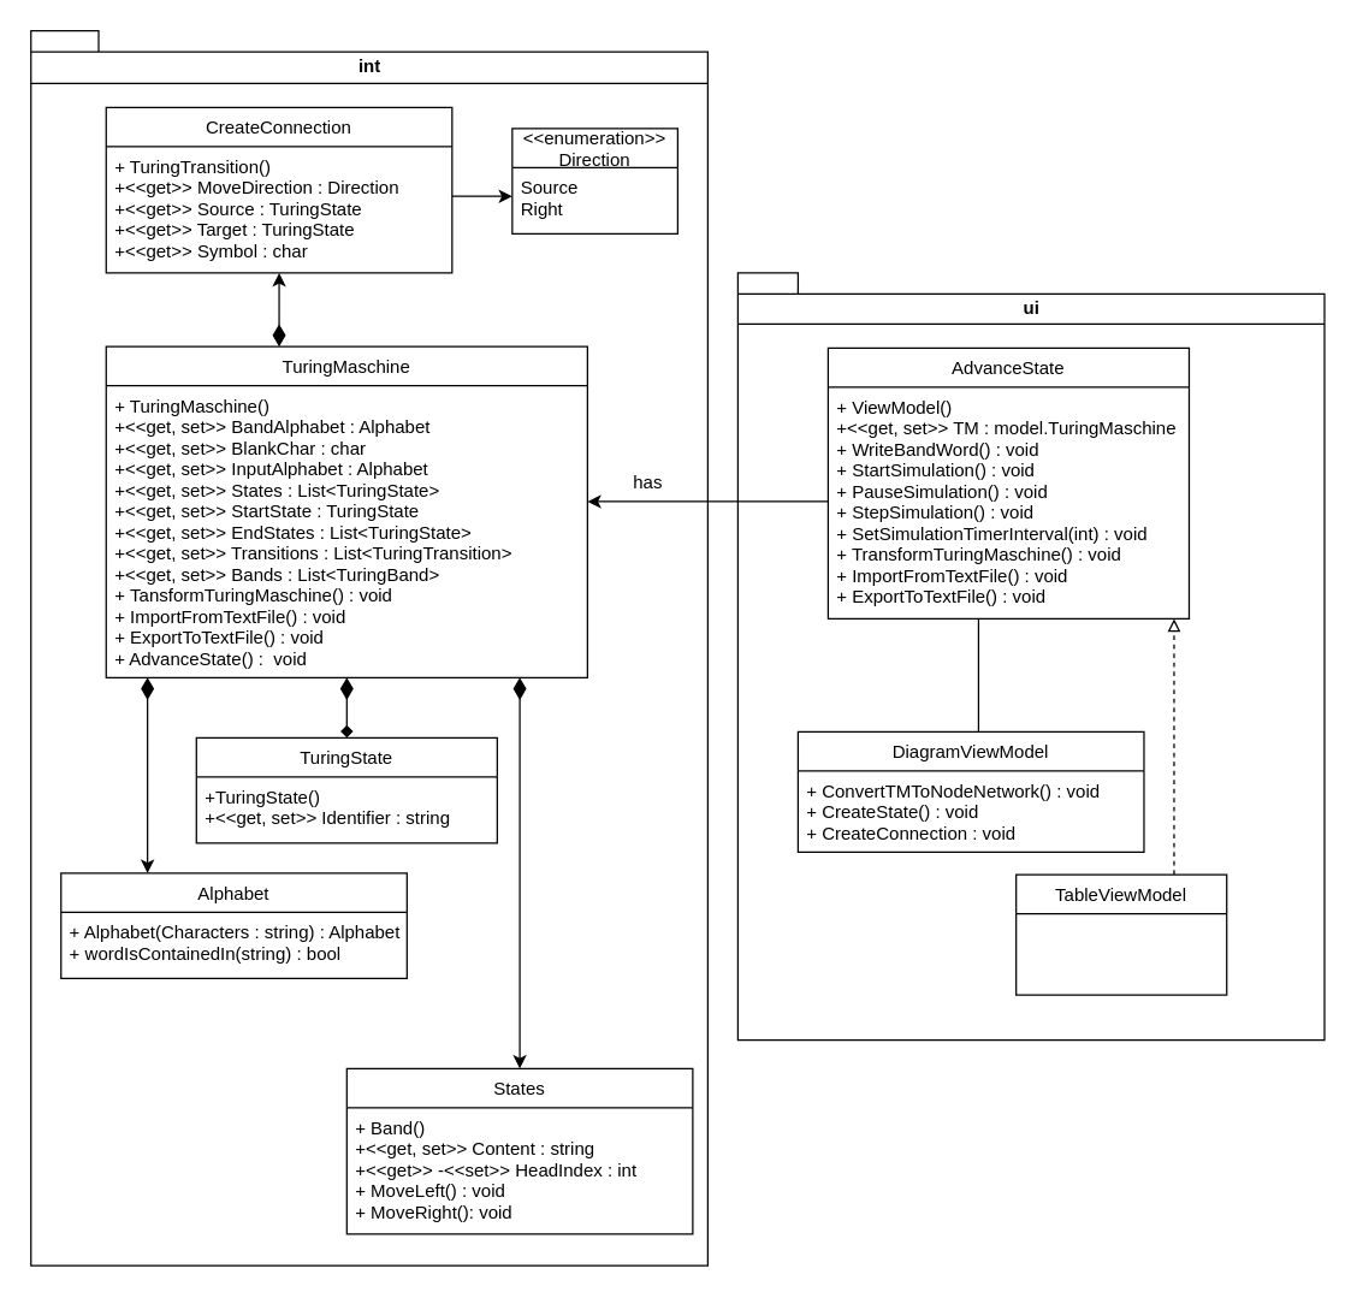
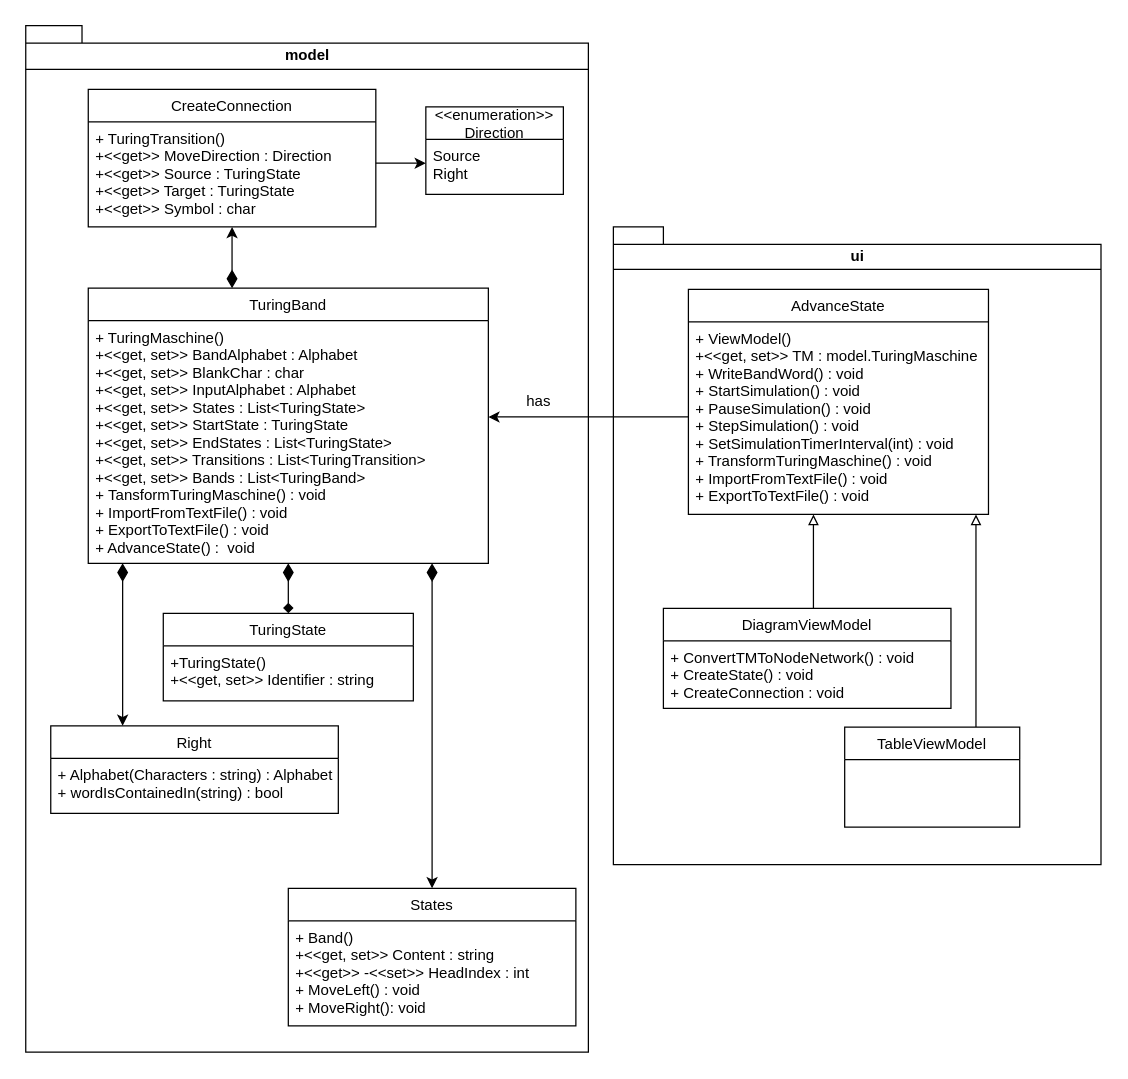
  <mxCell id="0" />
  <mxCell id="1" parent="0" />
- <mxCell id="2" value="int" style="shape=folder;fontStyle=1;spacingTop=10;tabWidth=40;tabHeight=14;tabPosition=left;html=1;strokeColor=default;verticalAlign=top;" vertex="1" parent="1"><mxGeometry x="20" y="20" width="450" height="821" as="geometry" /></mxCell>
+ <mxCell id="2" value="model" style="shape=folder;fontStyle=1;spacingTop=10;tabWidth=40;tabHeight=14;tabPosition=left;html=1;strokeColor=default;verticalAlign=top;" vertex="1" parent="1"><mxGeometry x="20" y="20" width="450" height="821" as="geometry" /></mxCell>
  <mxCell id="3" value="ui" style="shape=folder;fontStyle=1;spacingTop=10;tabWidth=40;tabHeight=14;tabPosition=left;html=1;strokeColor=default;verticalAlign=top;" vertex="1" parent="1"><mxGeometry x="490" y="181" width="390" height="510" as="geometry" /></mxCell>
  <mxCell id="4" value="AdvanceState" style="swimlane;fontStyle=0;childLayout=stackLayout;horizontal=1;startSize=26;fillColor=none;horizontalStack=0;resizeParent=1;resizeParentMax=0;resizeLast=0;collapsible=1;marginBottom=0;strokeColor=default;" vertex="1" parent="1"><mxGeometry x="550" y="231" width="240" height="180" as="geometry" /></mxCell>
  <mxCell id="5" value="+ ViewModel()&#10;+&lt;&lt;get, set&gt;&gt; TM : model.TuringMaschine&#10;+ WriteBandWord() : void&#10;+ StartSimulation() : void&#10;+ PauseSimulation() : void&#10;+ StepSimulation() : void&#10;+ SetSimulationTimerInterval(int) : void&#10;+ TransformTuringMaschine() : void&#10;+ ImportFromTextFile() : void&#10;+ ExportToTextFile() : void" style="text;strokeColor=none;fillColor=none;align=left;verticalAlign=top;spacingLeft=4;spacingRight=4;overflow=hidden;rotatable=0;points=[[0,0.5],[1,0.5]];portConstraint=eastwest;" vertex="1" parent="4"><mxGeometry y="26" width="240" height="154" as="geometry" /></mxCell>
  <mxCell id="6" style="edgeStyle=orthogonalEdgeStyle;rounded=0;orthogonalLoop=1;jettySize=auto;html=1;entryX=0.5;entryY=0;entryDx=0;entryDy=0;startArrow=diamondThin;startFill=1;startSize=12;endArrow=diamond;" edge="1" parent="1" source="9" target="11"><mxGeometry relative="1" as="geometry"><Array as="points"><mxPoint x="230" y="460" /><mxPoint x="230" y="460" /></Array></mxGeometry></mxCell>
  <mxCell id="7" style="edgeStyle=orthogonalEdgeStyle;rounded=0;orthogonalLoop=1;jettySize=auto;html=1;entryX=0.5;entryY=0;entryDx=0;entryDy=0;startArrow=diamondThin;startFill=1;startSize=12;" edge="1" parent="1" source="9" target="22"><mxGeometry relative="1" as="geometry"><Array as="points"><mxPoint x="345" y="580" /><mxPoint x="345" y="580" /></Array></mxGeometry></mxCell>
  <mxCell id="8" style="edgeStyle=orthogonalEdgeStyle;rounded=0;orthogonalLoop=1;jettySize=auto;html=1;startArrow=diamondThin;startFill=1;startSize=12;" edge="1" parent="1" source="9" target="24"><mxGeometry relative="1" as="geometry"><Array as="points"><mxPoint x="185" y="210" /><mxPoint x="185" y="210" /></Array></mxGeometry></mxCell>
- <mxCell id="9" value="TuringMaschine" style="swimlane;fontStyle=0;childLayout=stackLayout;horizontal=1;startSize=26;fillColor=none;horizontalStack=0;resizeParent=1;resizeParentMax=0;resizeLast=0;collapsible=1;marginBottom=0;strokeColor=default;" vertex="1" parent="1"><mxGeometry x="70" y="230" width="320" height="220" as="geometry" /></mxCell>
+ <mxCell id="9" value="TuringBand" style="swimlane;fontStyle=0;childLayout=stackLayout;horizontal=1;startSize=26;fillColor=none;horizontalStack=0;resizeParent=1;resizeParentMax=0;resizeLast=0;collapsible=1;marginBottom=0;strokeColor=default;" vertex="1" parent="1"><mxGeometry x="70" y="230" width="320" height="220" as="geometry" /></mxCell>
  <mxCell id="10" value="+ TuringMaschine()&#10;+&lt;&lt;get, set&gt;&gt; BandAlphabet : Alphabet &#10;+&lt;&lt;get, set&gt;&gt; BlankChar : char &#10;+&lt;&lt;get, set&gt;&gt; InputAlphabet : Alphabet &#10;+&lt;&lt;get, set&gt;&gt; States : List&lt;TuringState&gt; &#10;+&lt;&lt;get, set&gt;&gt; StartState : TuringState &#10;+&lt;&lt;get, set&gt;&gt; EndStates : List&lt;TuringState&gt; &#10;+&lt;&lt;get, set&gt;&gt; Transitions : List&lt;TuringTransition&gt; &#10;+&lt;&lt;get, set&gt;&gt; Bands : List&lt;TuringBand&gt; &#10;+ TansformTuringMaschine() : void&#10;+ ImportFromTextFile() : void&#10;+ ExportToTextFile() : void&#10;+ AdvanceState() :  void" style="text;strokeColor=none;fillColor=none;align=left;verticalAlign=top;spacingLeft=4;spacingRight=4;overflow=hidden;rotatable=0;points=[[0,0.5],[1,0.5]];portConstraint=eastwest;" vertex="1" parent="9"><mxGeometry y="26" width="320" height="194" as="geometry" /></mxCell>
  <mxCell id="11" value="TuringState" style="swimlane;fontStyle=0;childLayout=stackLayout;horizontal=1;startSize=26;fillColor=none;horizontalStack=0;resizeParent=1;resizeParentMax=0;resizeLast=0;collapsible=1;marginBottom=0;strokeColor=default;" vertex="1" parent="1"><mxGeometry x="130" y="490" width="200" height="70" as="geometry" /></mxCell>
  <mxCell id="12" value="+TuringState()&#10;+&lt;&lt;get, set&gt;&gt; Identifier : string" style="text;strokeColor=none;fillColor=none;align=left;verticalAlign=top;spacingLeft=4;spacingRight=4;overflow=hidden;rotatable=0;points=[[0,0.5],[1,0.5]];portConstraint=eastwest;" vertex="1" parent="11"><mxGeometry y="26" width="200" height="44" as="geometry" /></mxCell>
- <mxCell id="13" style="edgeStyle=orthogonalEdgeStyle;rounded=0;orthogonalLoop=1;jettySize=auto;html=1;startArrow=none;startFill=0;endArrow=none;endFill=0;startSize=12;" edge="1" parent="1" source="14" target="4"><mxGeometry relative="1" as="geometry"><Array as="points"><mxPoint x="650" y="461" /><mxPoint x="650" y="461" /></Array></mxGeometry></mxCell>
+ <mxCell id="13" style="edgeStyle=orthogonalEdgeStyle;rounded=0;orthogonalLoop=1;jettySize=auto;html=1;startArrow=none;startFill=0;endArrow=block;endFill=0;startSize=12;" edge="1" parent="1" source="14" target="4"><mxGeometry relative="1" as="geometry"><Array as="points"><mxPoint x="650" y="461" /><mxPoint x="650" y="461" /></Array></mxGeometry></mxCell>
  <mxCell id="14" value="DiagramViewModel" style="swimlane;fontStyle=0;childLayout=stackLayout;horizontal=1;startSize=26;fillColor=none;horizontalStack=0;resizeParent=1;resizeParentMax=0;resizeLast=0;collapsible=1;marginBottom=0;strokeColor=default;" vertex="1" parent="1"><mxGeometry x="530" y="486" width="230" height="80" as="geometry" /></mxCell>
  <mxCell id="15" value="+ ConvertTMToNodeNetwork() : void&#10;+ CreateState() : void&#10;+ CreateConnection : void" style="text;strokeColor=none;fillColor=none;align=left;verticalAlign=top;spacingLeft=4;spacingRight=4;overflow=hidden;rotatable=0;points=[[0,0.5],[1,0.5]];portConstraint=eastwest;" vertex="1" parent="14"><mxGeometry y="26" width="230" height="54" as="geometry" /></mxCell>
  <mxCell id="16" style="edgeStyle=orthogonalEdgeStyle;rounded=0;orthogonalLoop=1;jettySize=auto;html=1;startArrow=none;startFill=0;startSize=12;" edge="1" parent="1" source="5" target="10"><mxGeometry relative="1" as="geometry"><Array as="points"><mxPoint x="420" y="333" /><mxPoint x="420" y="333" /></Array></mxGeometry></mxCell>
  <mxCell id="17" value="has" style="text;html=1;align=center;verticalAlign=middle;resizable=0;points=[];autosize=1;strokeColor=none;fillColor=none;" vertex="1" parent="1"><mxGeometry x="415" y="311" width="30" height="20" as="geometry" /></mxCell>
- <mxCell id="18" style="edgeStyle=orthogonalEdgeStyle;rounded=0;orthogonalLoop=1;jettySize=auto;html=1;exitX=0.75;exitY=0;exitDx=0;exitDy=0;startArrow=none;startFill=0;startSize=12;endArrow=block;endFill=0;dashed=1;" edge="1" parent="1" source="19" target="4"><mxGeometry relative="1" as="geometry"><Array as="points"><mxPoint x="780" y="581" /></Array></mxGeometry></mxCell>
+ <mxCell id="18" style="edgeStyle=orthogonalEdgeStyle;rounded=0;orthogonalLoop=1;jettySize=auto;html=1;exitX=0.75;exitY=0;exitDx=0;exitDy=0;startArrow=none;startFill=0;startSize=12;endArrow=block;endFill=0;" edge="1" parent="1" source="19" target="4"><mxGeometry relative="1" as="geometry"><Array as="points"><mxPoint x="780" y="581" /></Array></mxGeometry></mxCell>
  <mxCell id="19" value="TableViewModel" style="swimlane;fontStyle=0;childLayout=stackLayout;horizontal=1;startSize=26;fillColor=none;horizontalStack=0;resizeParent=1;resizeParentMax=0;resizeLast=0;collapsible=1;marginBottom=0;strokeColor=default;" vertex="1" parent="1"><mxGeometry x="675" y="581" width="140" height="80" as="geometry" /></mxCell>
- <mxCell id="20" value="Alphabet" style="swimlane;fontStyle=0;childLayout=stackLayout;horizontal=1;startSize=26;fillColor=none;horizontalStack=0;resizeParent=1;resizeParentMax=0;resizeLast=0;collapsible=1;marginBottom=0;strokeColor=default;" vertex="1" parent="1"><mxGeometry x="40" y="580" width="230" height="70" as="geometry" /></mxCell>
+ <mxCell id="20" value="Right" style="swimlane;fontStyle=0;childLayout=stackLayout;horizontal=1;startSize=26;fillColor=none;horizontalStack=0;resizeParent=1;resizeParentMax=0;resizeLast=0;collapsible=1;marginBottom=0;strokeColor=default;" vertex="1" parent="1"><mxGeometry x="40" y="580" width="230" height="70" as="geometry" /></mxCell>
  <mxCell id="21" value="+ Alphabet(Characters : string) : Alphabet&#10;+ wordIsContainedIn(string) : bool" style="text;strokeColor=none;fillColor=none;align=left;verticalAlign=top;spacingLeft=4;spacingRight=4;overflow=hidden;rotatable=0;points=[[0,0.5],[1,0.5]];portConstraint=eastwest;" vertex="1" parent="20"><mxGeometry y="26" width="230" height="44" as="geometry" /></mxCell>
  <mxCell id="22" value="States" style="swimlane;fontStyle=0;childLayout=stackLayout;horizontal=1;startSize=26;fillColor=none;horizontalStack=0;resizeParent=1;resizeParentMax=0;resizeLast=0;collapsible=1;marginBottom=0;strokeColor=default;" vertex="1" parent="1"><mxGeometry x="230" y="710" width="230" height="110" as="geometry" /></mxCell>
  <mxCell id="23" value="+ Band()&#10;+&lt;&lt;get, set&gt;&gt; Content : string&#10;+&lt;&lt;get&gt;&gt; -&lt;&lt;set&gt;&gt; HeadIndex : int&#10;+ MoveLeft() : void&#10;+ MoveRight(): void" style="text;strokeColor=none;fillColor=none;align=left;verticalAlign=top;spacingLeft=4;spacingRight=4;overflow=hidden;rotatable=0;points=[[0,0.5],[1,0.5]];portConstraint=eastwest;" vertex="1" parent="22"><mxGeometry y="26" width="230" height="84" as="geometry" /></mxCell>
  <mxCell id="24" value="CreateConnection" style="swimlane;fontStyle=0;childLayout=stackLayout;horizontal=1;startSize=26;fillColor=none;horizontalStack=0;resizeParent=1;resizeParentMax=0;resizeLast=0;collapsible=1;marginBottom=0;strokeColor=default;" vertex="1" parent="1"><mxGeometry x="70" y="71" width="230" height="110" as="geometry" /></mxCell>
  <mxCell id="25" value="+ TuringTransition()&#10;+&lt;&lt;get&gt;&gt; MoveDirection : Direction&#10;+&lt;&lt;get&gt;&gt; Source : TuringState&#10;+&lt;&lt;get&gt;&gt; Target : TuringState&#10;+&lt;&lt;get&gt;&gt; Symbol : char" style="text;strokeColor=none;fillColor=none;align=left;verticalAlign=top;spacingLeft=4;spacingRight=4;overflow=hidden;rotatable=0;points=[[0,0.5],[1,0.5]];portConstraint=eastwest;" vertex="1" parent="24"><mxGeometry y="26" width="230" height="84" as="geometry" /></mxCell>
  <mxCell id="26" value="&lt;&lt;enumeration&gt;&gt;&#10;Direction" style="swimlane;fontStyle=0;childLayout=stackLayout;horizontal=1;startSize=26;fillColor=none;horizontalStack=0;resizeParent=1;resizeParentMax=0;resizeLast=0;collapsible=1;marginBottom=0;strokeColor=default;" vertex="1" parent="1"><mxGeometry x="340" y="85" width="110" height="70" as="geometry" /></mxCell>
  <mxCell id="27" value="Source&#10;Right" style="text;strokeColor=none;fillColor=none;align=left;verticalAlign=top;spacingLeft=4;spacingRight=4;overflow=hidden;rotatable=0;points=[[0,0.5],[1,0.5]];portConstraint=eastwest;" vertex="1" parent="26"><mxGeometry y="26" width="110" height="44" as="geometry" /></mxCell>
  <mxCell id="28" style="edgeStyle=orthogonalEdgeStyle;rounded=0;orthogonalLoop=1;jettySize=auto;html=1;startArrow=none;startFill=0;startSize=12;" edge="1" parent="1" source="25" target="27"><mxGeometry relative="1" as="geometry"><Array as="points"><mxPoint x="330" y="130" /><mxPoint x="330" y="130" /></Array></mxGeometry></mxCell>
  <mxCell id="29" style="edgeStyle=orthogonalEdgeStyle;rounded=0;orthogonalLoop=1;jettySize=auto;html=1;entryX=0.25;entryY=0;entryDx=0;entryDy=0;startArrow=diamondThin;startFill=1;startSize=12;" edge="1" parent="1" source="10" target="20"><mxGeometry relative="1" as="geometry"><Array as="points"><mxPoint x="98" y="520" /></Array></mxGeometry></mxCell>
  <mxCell id="30" value="" style="line;strokeWidth=1;fillColor=none;align=left;verticalAlign=middle;spacingTop=-1;spacingLeft=3;spacingRight=3;rotatable=0;labelPosition=right;points=[];portConstraint=eastwest;" vertex="1" parent="1"><mxGeometry x="20" y="51" width="450" height="8" as="geometry" /></mxCell>
  <mxCell id="31" value="" style="line;strokeWidth=1;fillColor=none;align=left;verticalAlign=middle;spacingTop=-1;spacingLeft=3;spacingRight=3;rotatable=0;labelPosition=right;points=[];portConstraint=eastwest;" vertex="1" parent="1"><mxGeometry x="490" y="211" width="390" height="8" as="geometry" /></mxCell>
